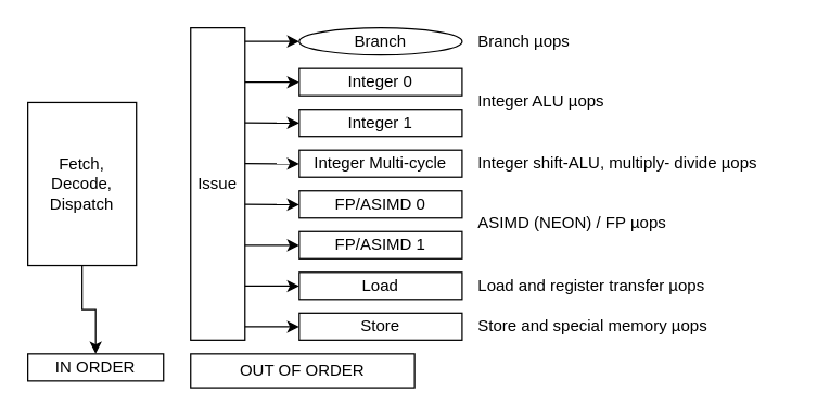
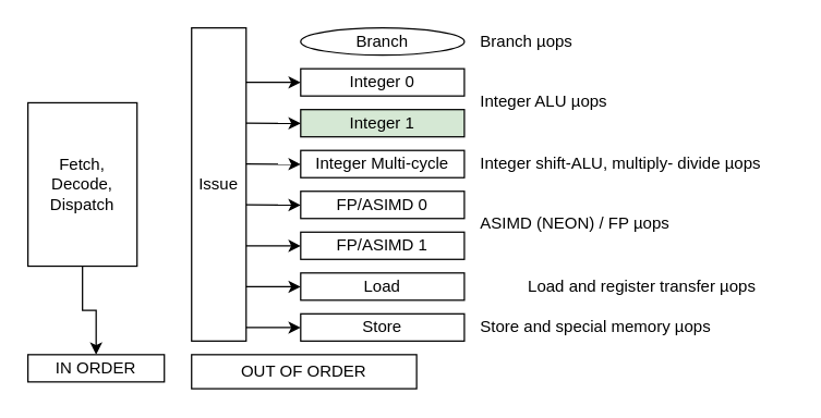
  <mxCell id="0" />
  <mxCell id="1" parent="0" />
  <mxCell id="2" style="edgeStyle=orthogonalEdgeStyle;rounded=0;orthogonalLoop=1;jettySize=auto;html=1;" edge="1" parent="1" source="3" target="13"><mxGeometry relative="1" as="geometry" /></mxCell>
  <mxCell id="3" value="Fetch, Decode, Dispatch" style="rounded=0;whiteSpace=wrap;html=1;flipH=0;direction=east;" vertex="1" parent="1"><mxGeometry x="20" y="75" width="80" height="120" as="geometry" /></mxCell>
  <mxCell id="4" value="Issue" style="rounded=0;whiteSpace=wrap;html=1;flipH=0;direction=east;" vertex="1" parent="1"><mxGeometry x="140" y="20" width="40" height="230" as="geometry" /></mxCell>
  <mxCell id="5" value="Branch" style="ellipse;whiteSpace=wrap;html=1;flipH=0;direction=east;" vertex="1" parent="1"><mxGeometry x="220" y="20" width="120" height="20" as="geometry" /></mxCell>
  <mxCell id="6" value="Integer 0" style="rounded=0;whiteSpace=wrap;html=1;flipH=0;direction=east;" vertex="1" parent="1"><mxGeometry x="220" y="50" width="120" height="20" as="geometry" /></mxCell>
- <mxCell id="7" value="Integer 1" style="rounded=0;whiteSpace=wrap;html=1;flipH=0;direction=east;" vertex="1" parent="1"><mxGeometry x="220" y="80" width="120" height="20" as="geometry" /></mxCell>
+ <mxCell id="7" value="Integer 1" style="rounded=0;whiteSpace=wrap;html=1;flipH=0;direction=east;fillColor=#d5e8d4;" vertex="1" parent="1"><mxGeometry x="220" y="80" width="120" height="20" as="geometry" /></mxCell>
  <mxCell id="8" value="Integer Multi-cycle" style="rounded=0;whiteSpace=wrap;html=1;flipH=0;direction=east;" vertex="1" parent="1"><mxGeometry x="220" y="110" width="120" height="20" as="geometry" /></mxCell>
  <mxCell id="9" value="FP/ASIMD 0" style="rounded=0;whiteSpace=wrap;html=1;flipH=0;direction=east;" vertex="1" parent="1"><mxGeometry x="220" y="140" width="120" height="20" as="geometry" /></mxCell>
  <mxCell id="10" value="FP/ASIMD 1" style="rounded=0;whiteSpace=wrap;html=1;flipH=0;direction=east;" vertex="1" parent="1"><mxGeometry x="220" y="170" width="120" height="20" as="geometry" /></mxCell>
  <mxCell id="11" value="Load" style="rounded=0;whiteSpace=wrap;html=1;flipH=0;direction=east;" vertex="1" parent="1"><mxGeometry x="220" y="200" width="120" height="20" as="geometry" /></mxCell>
  <mxCell id="12" value="Store" style="rounded=0;whiteSpace=wrap;html=1;flipH=0;direction=east;" vertex="1" parent="1"><mxGeometry x="220" y="230" width="120" height="20" as="geometry" /></mxCell>
  <mxCell id="13" value="IN ORDER" style="rounded=0;whiteSpace=wrap;html=1;flipH=0;direction=east;" vertex="1" parent="1"><mxGeometry x="20" y="260" width="100" height="20" as="geometry" /></mxCell>
  <mxCell id="14" value="OUT OF ORDER" style="rounded=0;whiteSpace=wrap;html=1;flipH=0;direction=east;" vertex="1" parent="1"><mxGeometry x="140" y="260" width="165" height="25" as="geometry" /></mxCell>
- <mxCell id="15" value="" style="endArrow=classic;html=1;rounded=0;entryX=0;entryY=0.5;entryDx=0;entryDy=0;exitX=1;exitY=0.043;exitDx=0;exitDy=0;exitPerimeter=0;" edge="1" parent="1" source="4" target="5"><mxGeometry width="50" height="50" relative="1" as="geometry"><mxPoint x="-60" y="90" as="sourcePoint" /><mxPoint x="-10" y="40" as="targetPoint" /></mxGeometry></mxCell>
  <mxCell id="16" value="" style="endArrow=classic;html=1;rounded=0;entryX=0;entryY=0.5;entryDx=0;entryDy=0;exitX=1;exitY=0.043;exitDx=0;exitDy=0;exitPerimeter=0;" edge="1" parent="1"><mxGeometry width="50" height="50" relative="1" as="geometry"><mxPoint x="180" y="59.9" as="sourcePoint" /><mxPoint x="220" y="60.01" as="targetPoint" /></mxGeometry></mxCell>
  <mxCell id="17" value="" style="endArrow=classic;html=1;rounded=0;entryX=0;entryY=0.5;entryDx=0;entryDy=0;exitX=1;exitY=0.043;exitDx=0;exitDy=0;exitPerimeter=0;" edge="1" parent="1"><mxGeometry width="50" height="50" relative="1" as="geometry"><mxPoint x="180" y="90" as="sourcePoint" /><mxPoint x="220" y="90.11" as="targetPoint" /></mxGeometry></mxCell>
  <mxCell id="18" value="" style="endArrow=classic;html=1;rounded=0;entryX=0;entryY=0.5;entryDx=0;entryDy=0;exitX=1;exitY=0.043;exitDx=0;exitDy=0;exitPerimeter=0;" edge="1" parent="1"><mxGeometry width="50" height="50" relative="1" as="geometry"><mxPoint x="180" y="120.01" as="sourcePoint" /><mxPoint x="220" y="120.12" as="targetPoint" /></mxGeometry></mxCell>
  <mxCell id="19" value="" style="endArrow=classic;html=1;rounded=0;entryX=0;entryY=0.5;entryDx=0;entryDy=0;exitX=1;exitY=0.043;exitDx=0;exitDy=0;exitPerimeter=0;" edge="1" parent="1"><mxGeometry width="50" height="50" relative="1" as="geometry"><mxPoint x="180" y="150" as="sourcePoint" /><mxPoint x="220" y="150.11" as="targetPoint" /></mxGeometry></mxCell>
  <mxCell id="20" value="" style="endArrow=classic;html=1;rounded=0;entryX=0;entryY=0.5;entryDx=0;entryDy=0;exitX=1;exitY=0.043;exitDx=0;exitDy=0;exitPerimeter=0;" edge="1" parent="1"><mxGeometry width="50" height="50" relative="1" as="geometry"><mxPoint x="180" y="180.01" as="sourcePoint" /><mxPoint x="220" y="180.12" as="targetPoint" /></mxGeometry></mxCell>
  <mxCell id="21" value="" style="endArrow=classic;html=1;rounded=0;entryX=0;entryY=0.5;entryDx=0;entryDy=0;exitX=1;exitY=0.043;exitDx=0;exitDy=0;exitPerimeter=0;" edge="1" parent="1"><mxGeometry width="50" height="50" relative="1" as="geometry"><mxPoint x="180" y="210" as="sourcePoint" /><mxPoint x="220" y="210.11" as="targetPoint" /></mxGeometry></mxCell>
  <mxCell id="22" value="" style="endArrow=classic;html=1;rounded=0;entryX=0;entryY=0.5;entryDx=0;entryDy=0;exitX=1;exitY=0.043;exitDx=0;exitDy=0;exitPerimeter=0;" edge="1" parent="1"><mxGeometry width="50" height="50" relative="1" as="geometry"><mxPoint x="180" y="240.01" as="sourcePoint" /><mxPoint x="220" y="240.12" as="targetPoint" /></mxGeometry></mxCell>
  <mxCell id="23" value="Branch&amp;nbsp;µops" style="text;html=1;strokeColor=none;fillColor=none;align=left;verticalAlign=middle;whiteSpace=wrap;rounded=0;" vertex="1" parent="1"><mxGeometry x="350" y="21.25" width="80" height="17.5" as="geometry" /></mxCell>
  <mxCell id="24" value="Integer shift-ALU, multiply- divide µops" style="text;html=1;strokeColor=none;fillColor=none;align=left;verticalAlign=middle;whiteSpace=wrap;rounded=0;" vertex="1" parent="1"><mxGeometry x="350" y="111.25" width="230" height="17.5" as="geometry" /></mxCell>
  <mxCell id="25" value="Integer ALU µops" style="text;html=1;strokeColor=none;fillColor=none;align=left;verticalAlign=middle;whiteSpace=wrap;rounded=0;" vertex="1" parent="1"><mxGeometry x="350" y="60" width="100" height="27.5" as="geometry" /></mxCell>
  <mxCell id="26" value="ASIMD (NEON) / FP µops" style="text;html=1;strokeColor=none;fillColor=none;align=left;verticalAlign=middle;whiteSpace=wrap;rounded=0;" vertex="1" parent="1"><mxGeometry x="350" y="150" width="150" height="27.5" as="geometry" /></mxCell>
- <mxCell id="27" value="Load and register transfer µops" style="text;html=1;strokeColor=none;fillColor=none;align=left;verticalAlign=middle;whiteSpace=wrap;rounded=0;" vertex="1" parent="1"><mxGeometry x="350" y="201.25" width="170" height="17.5" as="geometry" /></mxCell>
+ <mxCell id="27" value="Load and register transfer µops" style="text;html=1;strokeColor=none;fillColor=none;align=left;verticalAlign=middle;whiteSpace=wrap;rounded=0;" vertex="1" parent="1"><mxGeometry x="385" y="201.25" width="170" height="17.5" as="geometry" /></mxCell>
  <mxCell id="28" value="Store and special memory µops" style="text;html=1;strokeColor=none;fillColor=none;align=left;verticalAlign=middle;whiteSpace=wrap;rounded=0;" vertex="1" parent="1"><mxGeometry x="350" y="231.25" width="180" height="17.5" as="geometry" /></mxCell>
